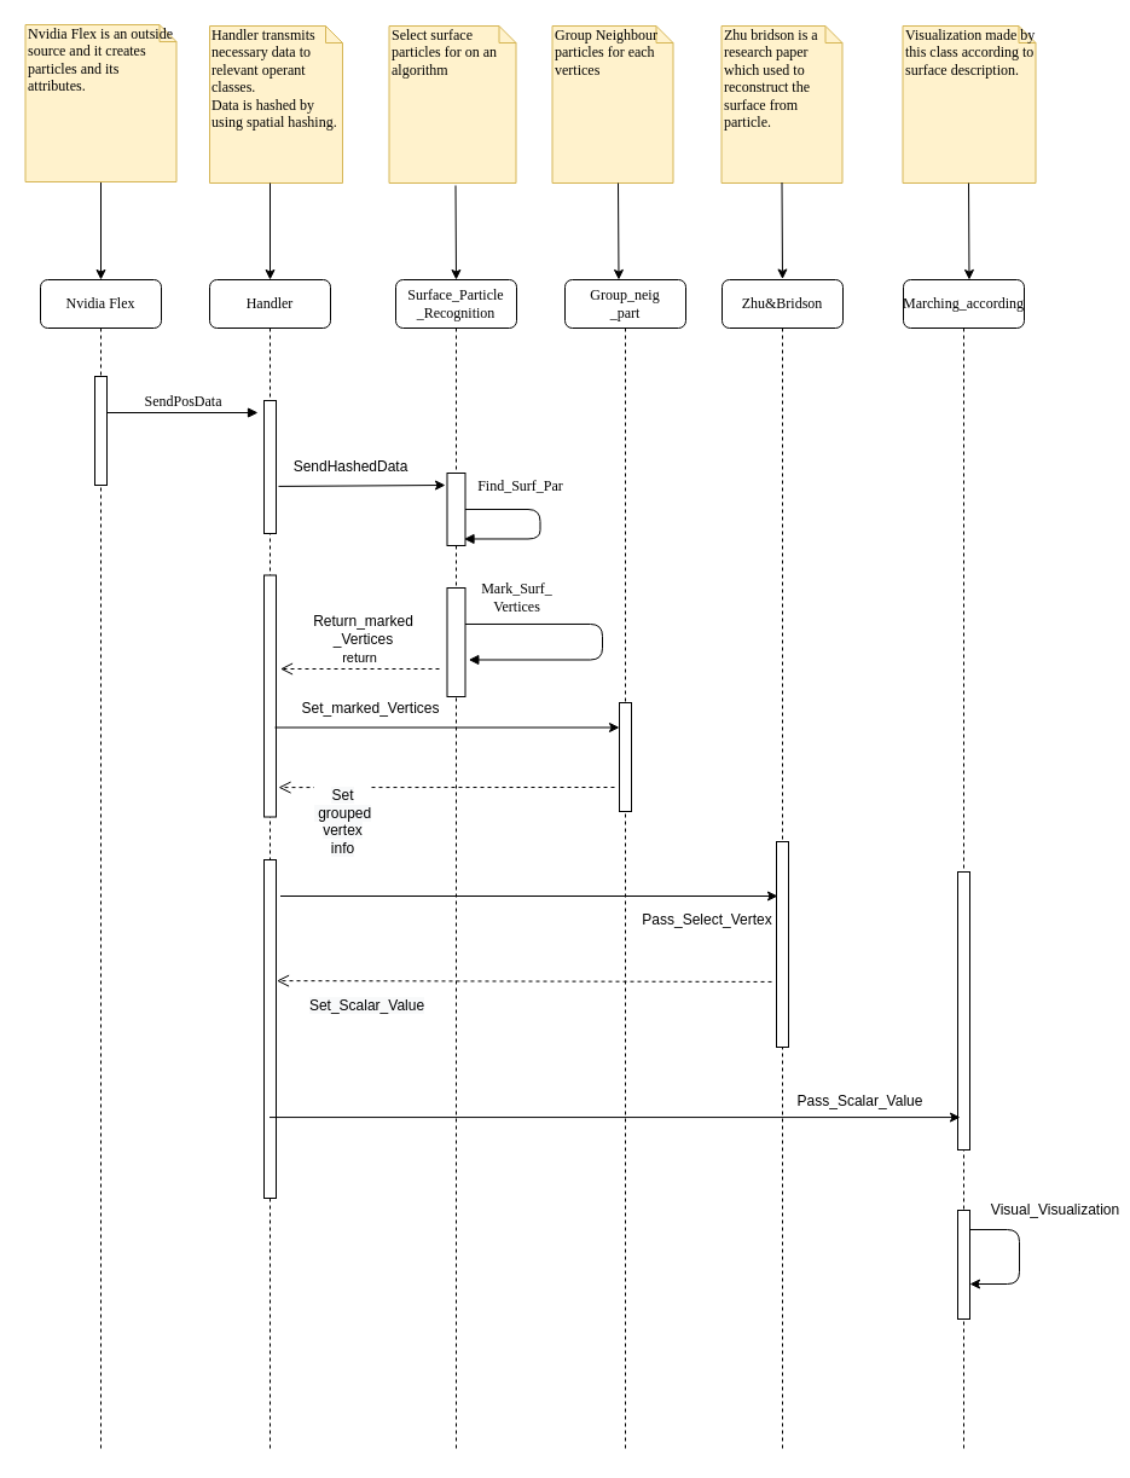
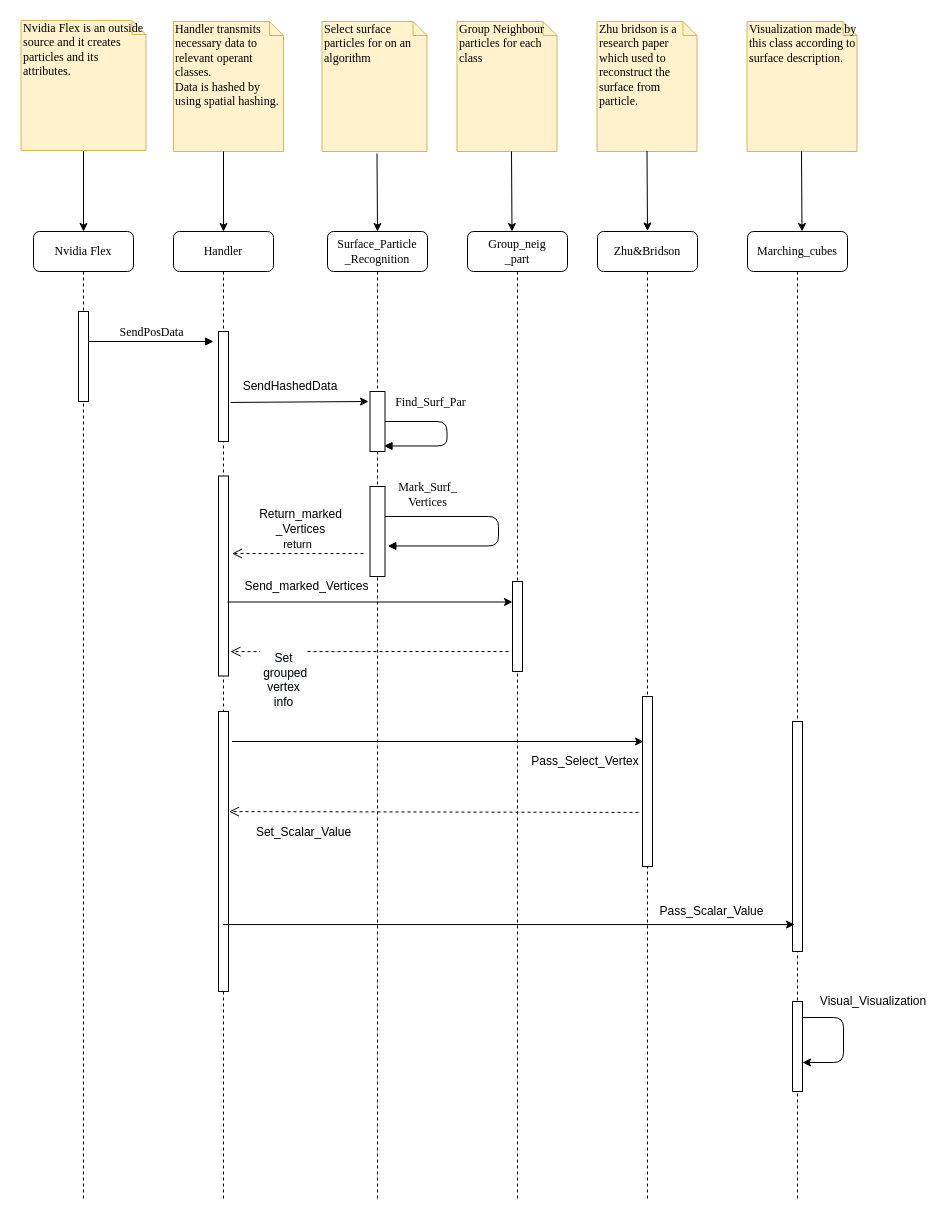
  <mxCell id="0" />
  <mxCell id="1" parent="0" />
  <mxCell id="2" value="Handler" style="shape=umlLifeline;perimeter=lifelinePerimeter;whiteSpace=wrap;html=1;container=1;collapsible=0;recursiveResize=0;outlineConnect=0;rounded=1;shadow=0;comic=0;labelBackgroundColor=none;strokeColor=#000000;strokeWidth=1;fillColor=#FFFFFF;fontFamily=Verdana;fontSize=12;fontColor=#000000;align=center;" parent="1" vertex="1"><mxGeometry x="173" y="231" width="100" height="970" as="geometry" /></mxCell>
  <mxCell id="3" value="" style="html=1;points=[];perimeter=orthogonalPerimeter;rounded=0;shadow=0;comic=0;labelBackgroundColor=none;strokeColor=#000000;strokeWidth=1;fillColor=#FFFFFF;fontFamily=Verdana;fontSize=12;fontColor=#000000;align=center;" parent="2" vertex="1"><mxGeometry x="45" y="100" width="10" height="110" as="geometry" /></mxCell>
  <mxCell id="4" value="" style="html=1;points=[];perimeter=orthogonalPerimeter;rounded=0;shadow=0;comic=0;labelBackgroundColor=none;strokeColor=#000000;strokeWidth=1;fillColor=#FFFFFF;fontFamily=Verdana;fontSize=12;fontColor=#000000;align=center;" parent="2" vertex="1"><mxGeometry x="45" y="244.5" width="10" height="200" as="geometry" /></mxCell>
  <mxCell id="5" value="" style="html=1;points=[];perimeter=orthogonalPerimeter;rounded=0;shadow=0;comic=0;labelBackgroundColor=none;strokeColor=#000000;strokeWidth=1;fillColor=#FFFFFF;fontFamily=Verdana;fontSize=12;fontColor=#000000;align=center;" vertex="1" parent="2"><mxGeometry x="45" y="480" width="10" height="280" as="geometry" /></mxCell>
  <mxCell id="6" value="Surface_Particle&lt;br&gt;_Recognition" style="shape=umlLifeline;perimeter=lifelinePerimeter;whiteSpace=wrap;html=1;container=1;collapsible=0;recursiveResize=0;outlineConnect=0;rounded=1;shadow=0;comic=0;labelBackgroundColor=none;strokeColor=#000000;strokeWidth=1;fillColor=#FFFFFF;fontFamily=Verdana;fontSize=12;fontColor=#000000;align=center;" parent="1" vertex="1"><mxGeometry x="327" y="231" width="100" height="970" as="geometry" /></mxCell>
  <mxCell id="7" value="" style="html=1;points=[];perimeter=orthogonalPerimeter;rounded=0;shadow=0;comic=0;labelBackgroundColor=none;strokeColor=#000000;strokeWidth=1;fillColor=#FFFFFF;fontFamily=Verdana;fontSize=12;fontColor=#000000;align=center;" parent="6" vertex="1"><mxGeometry x="42.5" y="160" width="15" height="60" as="geometry" /></mxCell>
  <mxCell id="8" value="Find_Surf_Par" style="html=1;verticalAlign=bottom;endArrow=block;labelBackgroundColor=none;fontFamily=Verdana;fontSize=12;edgeStyle=elbowEdgeStyle;elbow=vertical;entryX=0.933;entryY=0.908;entryDx=0;entryDy=0;entryPerimeter=0;" parent="6" source="7" target="7" edge="1"><mxGeometry x="-0.392" y="10" relative="1" as="geometry"><mxPoint x="109.5" y="60" as="sourcePoint" /><mxPoint x="109.5" y="220" as="targetPoint" /><Array as="points"><mxPoint x="119.5" y="190" /><mxPoint x="139.5" y="260" /></Array><mxPoint as="offset" /></mxGeometry></mxCell>
  <mxCell id="9" value="" style="html=1;points=[];perimeter=orthogonalPerimeter;rounded=0;shadow=0;comic=0;labelBackgroundColor=none;strokeColor=#000000;strokeWidth=1;fillColor=#FFFFFF;fontFamily=Verdana;fontSize=12;fontColor=#000000;align=center;" parent="6" vertex="1"><mxGeometry x="42.5" y="255" width="15" height="90" as="geometry" /></mxCell>
  <mxCell id="10" value="Mark_Surf_&lt;br&gt;Vertices" style="html=1;verticalAlign=bottom;endArrow=block;labelBackgroundColor=none;fontFamily=Verdana;fontSize=12;edgeStyle=elbowEdgeStyle;elbow=vertical;exitX=1;exitY=0.333;exitDx=0;exitDy=0;exitPerimeter=0;entryX=1.189;entryY=0.661;entryDx=0;entryDy=0;entryPerimeter=0;" parent="6" source="9" target="9" edge="1"><mxGeometry x="-0.667" y="5" relative="1" as="geometry"><mxPoint x="99" y="590" as="sourcePoint" /><mxPoint x="70" y="670" as="targetPoint" /><Array as="points"><mxPoint x="171" y="600" /><mxPoint x="191" y="670" /></Array><mxPoint as="offset" /></mxGeometry></mxCell>
  <mxCell id="11" value="Group_neig&lt;br&gt;_part" style="shape=umlLifeline;perimeter=lifelinePerimeter;whiteSpace=wrap;html=1;container=1;collapsible=0;recursiveResize=0;outlineConnect=0;rounded=1;shadow=0;comic=0;labelBackgroundColor=none;strokeColor=#000000;strokeWidth=1;fillColor=#FFFFFF;fontFamily=Verdana;fontSize=12;fontColor=#000000;align=center;" parent="1" vertex="1"><mxGeometry x="467" y="231" width="100" height="970" as="geometry" /></mxCell>
  <mxCell id="12" value="" style="html=1;points=[];perimeter=orthogonalPerimeter;rounded=0;shadow=0;comic=0;labelBackgroundColor=none;strokeColor=#000000;strokeWidth=1;fillColor=#FFFFFF;fontFamily=Verdana;fontSize=12;fontColor=#000000;align=center;" parent="11" vertex="1"><mxGeometry x="45" y="350" width="10" height="90" as="geometry" /></mxCell>
  <mxCell id="13" value="Zhu&amp;amp;Bridson" style="shape=umlLifeline;perimeter=lifelinePerimeter;whiteSpace=wrap;html=1;container=1;collapsible=0;recursiveResize=0;outlineConnect=0;rounded=1;shadow=0;comic=0;labelBackgroundColor=none;strokeColor=#000000;strokeWidth=1;fillColor=#FFFFFF;fontFamily=Verdana;fontSize=12;fontColor=#000000;align=center;" parent="1" vertex="1"><mxGeometry x="597" y="231" width="100" height="970" as="geometry" /></mxCell>
  <mxCell id="14" value="" style="html=1;points=[];perimeter=orthogonalPerimeter;rounded=0;shadow=0;comic=0;labelBackgroundColor=none;strokeColor=#000000;strokeWidth=1;fillColor=#FFFFFF;fontFamily=Verdana;fontSize=12;fontColor=#000000;align=center;" parent="13" vertex="1"><mxGeometry x="45" y="465" width="10" height="170" as="geometry" /></mxCell>
- <mxCell id="15" value="Marching_according" style="shape=umlLifeline;perimeter=lifelinePerimeter;whiteSpace=wrap;html=1;container=1;collapsible=0;recursiveResize=0;outlineConnect=0;rounded=1;shadow=0;comic=0;labelBackgroundColor=none;strokeColor=#000000;strokeWidth=1;fillColor=#FFFFFF;fontFamily=Verdana;fontSize=12;fontColor=#000000;align=center;" parent="1" vertex="1"><mxGeometry x="747" y="231" width="100" height="970" as="geometry" /></mxCell>
+ <mxCell id="15" value="Marching_cubes" style="shape=umlLifeline;perimeter=lifelinePerimeter;whiteSpace=wrap;html=1;container=1;collapsible=0;recursiveResize=0;outlineConnect=0;rounded=1;shadow=0;comic=0;labelBackgroundColor=none;strokeColor=#000000;strokeWidth=1;fillColor=#FFFFFF;fontFamily=Verdana;fontSize=12;fontColor=#000000;align=center;" parent="1" vertex="1"><mxGeometry x="747" y="231" width="100" height="970" as="geometry" /></mxCell>
  <mxCell id="16" value="" style="html=1;points=[];perimeter=orthogonalPerimeter;rounded=0;shadow=0;comic=0;labelBackgroundColor=none;strokeColor=#000000;strokeWidth=1;fillColor=#FFFFFF;fontFamily=Verdana;fontSize=12;fontColor=#000000;align=center;" parent="15" vertex="1"><mxGeometry x="45" y="490" width="10" height="230" as="geometry" /></mxCell>
  <mxCell id="17" value="Nvidia Flex" style="shape=umlLifeline;perimeter=lifelinePerimeter;whiteSpace=wrap;html=1;container=1;collapsible=0;recursiveResize=0;outlineConnect=0;rounded=1;shadow=0;comic=0;labelBackgroundColor=none;strokeColor=#000000;strokeWidth=1;fillColor=#FFFFFF;fontFamily=Verdana;fontSize=12;fontColor=#000000;align=center;" parent="1" vertex="1"><mxGeometry x="33" y="231" width="100" height="970" as="geometry" /></mxCell>
  <mxCell id="18" value="" style="html=1;points=[];perimeter=orthogonalPerimeter;rounded=0;shadow=0;comic=0;labelBackgroundColor=none;strokeColor=#000000;strokeWidth=1;fillColor=#FFFFFF;fontFamily=Verdana;fontSize=12;fontColor=#000000;align=center;" parent="17" vertex="1"><mxGeometry x="45" y="80" width="10" height="90" as="geometry" /></mxCell>
  <mxCell id="19" value="SendPosData" style="html=1;verticalAlign=bottom;endArrow=block;labelBackgroundColor=none;fontFamily=Verdana;fontSize=12;edgeStyle=elbowEdgeStyle;elbow=vertical;" parent="1" source="18" edge="1"><mxGeometry relative="1" as="geometry"><mxPoint x="153" y="341" as="sourcePoint" /><mxPoint x="213" y="341" as="targetPoint" /></mxGeometry></mxCell>
  <mxCell id="20" value="" style="edgeStyle=orthogonalEdgeStyle;rounded=0;orthogonalLoop=1;jettySize=auto;html=1;" parent="1" source="21" edge="1"><mxGeometry relative="1" as="geometry"><mxPoint x="83" y="231" as="targetPoint" /></mxGeometry></mxCell>
  <mxCell id="21" value="Nvidia Flex is an outside source and it creates particles and its attributes." style="shape=note;whiteSpace=wrap;html=1;size=14;verticalAlign=top;align=left;spacingTop=-6;rounded=0;shadow=0;comic=0;labelBackgroundColor=none;strokeColor=#d6b656;strokeWidth=1;fillColor=#fff2cc;fontFamily=Verdana;fontSize=12;" parent="1" vertex="1"><mxGeometry x="20.5" y="20" width="125" height="130" as="geometry" /></mxCell>
  <mxCell id="22" value="Handler transmits necessary data to relevant operant classes.&lt;br&gt;Data is hashed by using spatial hashing." style="shape=note;whiteSpace=wrap;html=1;size=14;verticalAlign=top;align=left;spacingTop=-6;rounded=0;shadow=0;comic=0;labelBackgroundColor=none;strokeColor=#d6b656;strokeWidth=1;fillColor=#fff2cc;fontFamily=Verdana;fontSize=12;" parent="1" vertex="1"><mxGeometry x="173" y="21" width="110" height="130" as="geometry" /></mxCell>
  <mxCell id="23" value="Select surface particles for on an algorithm" style="shape=note;whiteSpace=wrap;html=1;size=14;verticalAlign=top;align=left;spacingTop=-6;rounded=0;shadow=0;comic=0;labelBackgroundColor=none;strokeColor=#d6b656;strokeWidth=1;fillColor=#fff2cc;fontFamily=Verdana;fontSize=12;" parent="1" vertex="1"><mxGeometry x="321.5" y="21" width="105" height="130" as="geometry" /></mxCell>
- <mxCell id="24" value="Group Neighbour particles for each vertices" style="shape=note;whiteSpace=wrap;html=1;size=14;verticalAlign=top;align=left;spacingTop=-6;rounded=0;shadow=0;comic=0;labelBackgroundColor=none;strokeColor=#d6b656;strokeWidth=1;fillColor=#fff2cc;fontFamily=Verdana;fontSize=12;" parent="1" vertex="1"><mxGeometry x="456.5" y="21" width="100" height="130" as="geometry" /></mxCell>
+ <mxCell id="24" value="Group Neighbour particles for each class" style="shape=note;whiteSpace=wrap;html=1;size=14;verticalAlign=top;align=left;spacingTop=-6;rounded=0;shadow=0;comic=0;labelBackgroundColor=none;strokeColor=#d6b656;strokeWidth=1;fillColor=#fff2cc;fontFamily=Verdana;fontSize=12;" parent="1" vertex="1"><mxGeometry x="456.5" y="21" width="100" height="130" as="geometry" /></mxCell>
  <mxCell id="25" value="Zhu bridson is a research paper which used to reconstruct the surface from particle." style="shape=note;whiteSpace=wrap;html=1;size=14;verticalAlign=top;align=left;spacingTop=-6;rounded=0;shadow=0;comic=0;labelBackgroundColor=none;strokeColor=#d6b656;strokeWidth=1;fillColor=#fff2cc;fontFamily=Verdana;fontSize=12;" parent="1" vertex="1"><mxGeometry x="596.5" y="21" width="100" height="130" as="geometry" /></mxCell>
  <mxCell id="26" value="Visualization made by this class according to surface description." style="shape=note;whiteSpace=wrap;html=1;size=14;verticalAlign=top;align=left;spacingTop=-6;rounded=0;shadow=0;comic=0;labelBackgroundColor=none;strokeColor=#d6b656;strokeWidth=1;fillColor=#fff2cc;fontFamily=Verdana;fontSize=12;" parent="1" vertex="1"><mxGeometry x="746.5" y="21" width="110" height="130" as="geometry" /></mxCell>
  <mxCell id="27" value="" style="edgeStyle=orthogonalEdgeStyle;rounded=0;orthogonalLoop=1;jettySize=auto;html=1;" parent="1" edge="1"><mxGeometry relative="1" as="geometry"><mxPoint x="223" as="sourcePoint" y="151" /><mxPoint x="223" y="231" as="targetPoint" /></mxGeometry></mxCell>
  <mxCell id="28" value="SendHashedData" style="text;html=1;strokeColor=none;fillColor=none;align=center;verticalAlign=middle;whiteSpace=wrap;rounded=0;shadow=0;comic=0;" parent="1" vertex="1"><mxGeometry x="243" y="381" width="94" height="10" as="geometry" /></mxCell>
  <mxCell id="29" value="" style="endArrow=classic;html=1;entryX=0.5;entryY=0;entryDx=0;entryDy=0;entryPerimeter=0;" parent="1" target="6" edge="1"><mxGeometry width="50" height="50" relative="1" as="geometry"><mxPoint x="376.5" y="153" as="sourcePoint" /><mxPoint x="376.5" y="211" as="targetPoint" /></mxGeometry></mxCell>
  <mxCell id="30" value="" style="endArrow=classic;html=1;exitX=1.2;exitY=0.645;exitDx=0;exitDy=0;exitPerimeter=0;" parent="1" source="3" edge="1"><mxGeometry width="50" height="50" relative="1" as="geometry"><mxPoint x="232.9" y="421" as="sourcePoint" /><mxPoint x="368" y="401" as="targetPoint" /></mxGeometry></mxCell>
  <mxCell id="31" value="Return_marked&lt;br&gt;_Vertices" style="text;html=1;strokeColor=none;fillColor=none;align=center;verticalAlign=middle;whiteSpace=wrap;rounded=0;shadow=0;comic=0;" parent="1" vertex="1"><mxGeometry x="231.5" y="511" width="137" height="20" as="geometry" /></mxCell>
  <mxCell id="32" value="" style="endArrow=classic;html=1;exitX=0.9;exitY=0.63;exitDx=0;exitDy=0;exitPerimeter=0;" parent="1" source="4" target="12" edge="1"><mxGeometry width="50" height="50" relative="1" as="geometry"><mxPoint x="23" y="911" as="sourcePoint" /><mxPoint x="73" y="861" as="targetPoint" /></mxGeometry></mxCell>
- <mxCell id="33" value="Set_marked_Vertices" style="text;html=1;strokeColor=none;fillColor=none;align=center;verticalAlign=middle;whiteSpace=wrap;rounded=0;shadow=0;comic=0;" parent="1" vertex="1"><mxGeometry x="243" y="575.5" width="127" height="20" as="geometry" /></mxCell>
+ <mxCell id="33" value="Send_marked_Vertices" style="text;html=1;strokeColor=none;fillColor=none;align=center;verticalAlign=middle;whiteSpace=wrap;rounded=0;shadow=0;comic=0;" parent="1" vertex="1"><mxGeometry x="243" y="575.5" width="127" height="20" as="geometry" /></mxCell>
  <mxCell id="34" value="" style="endArrow=classic;html=1;" parent="1" edge="1"><mxGeometry width="50" height="50" relative="1" as="geometry"><mxPoint x="511" as="sourcePoint" y="151" /><mxPoint x="511.5" y="231" as="targetPoint" /></mxGeometry></mxCell>
  <mxCell id="35" value="" style="endArrow=classic;html=1;" parent="1" edge="1"><mxGeometry width="50" height="50" relative="1" as="geometry"><mxPoint x="801" as="sourcePoint" y="151" /><mxPoint x="801.5" y="231" as="targetPoint" /></mxGeometry></mxCell>
  <mxCell id="36" value="" style="endArrow=classic;html=1;" parent="1" edge="1"><mxGeometry width="50" height="50" relative="1" as="geometry"><mxPoint x="646.5" y="150.5" as="sourcePoint" /><mxPoint x="647" y="230.5" as="targetPoint" /></mxGeometry></mxCell>
  <mxCell id="37" value="return" style="html=1;verticalAlign=bottom;endArrow=open;dashed=1;endSize=8;" edge="1" parent="1"><mxGeometry relative="1" as="geometry"><mxPoint x="363" y="553" as="sourcePoint" /><mxPoint x="231.5" y="553" as="targetPoint" /></mxGeometry></mxCell>
  <mxCell id="38" value="&lt;span style=&quot;font-size: 12px ; white-space: normal ; background-color: rgb(248 , 249 , 250)&quot;&gt;Set&lt;br&gt;&amp;nbsp;grouped vertex info&lt;/span&gt;" style="html=1;verticalAlign=bottom;endArrow=open;dashed=1;endSize=8;entryX=1.2;entryY=0.878;entryDx=0;entryDy=0;entryPerimeter=0;" edge="1" parent="1" target="4"><mxGeometry x="0.619" y="60" relative="1" as="geometry"><mxPoint x="508" y="651" as="sourcePoint" /><mxPoint x="376.5" y="651" as="targetPoint" /><mxPoint as="offset" /></mxGeometry></mxCell>
  <mxCell id="39" value="" style="endArrow=classic;html=1;exitX=0.9;exitY=0.63;exitDx=0;exitDy=0;exitPerimeter=0;" edge="1" parent="1"><mxGeometry width="50" height="50" relative="1" as="geometry"><mxPoint x="231.5" y="741" as="sourcePoint" /><mxPoint x="643" y="741" as="targetPoint" /></mxGeometry></mxCell>
  <mxCell id="40" value="Pass_Select_Vertex" style="text;html=1;strokeColor=none;fillColor=none;align=center;verticalAlign=middle;whiteSpace=wrap;rounded=0;shadow=0;comic=0;" vertex="1" parent="1"><mxGeometry x="523" y="751" width="124" height="20" as="geometry" /></mxCell>
  <mxCell id="41" value="&lt;span style=&quot;font-size: 12px ; white-space: normal ; background-color: rgb(248 , 249 , 250)&quot;&gt;Set_Scalar_Value&lt;/span&gt;" style="html=1;verticalAlign=bottom;endArrow=open;dashed=1;endSize=8;entryX=1.2;entryY=0.878;entryDx=0;entryDy=0;entryPerimeter=0;exitX=-0.4;exitY=0.682;exitDx=0;exitDy=0;exitPerimeter=0;" edge="1" parent="1" source="14"><mxGeometry x="0.636" y="30" relative="1" as="geometry"><mxPoint x="506.5" y="811" as="sourcePoint" /><mxPoint x="228.5" y="811.1" as="targetPoint" /><mxPoint as="offset" /></mxGeometry></mxCell>
  <mxCell id="42" value="" style="endArrow=classic;html=1;entryX=0.2;entryY=0.883;entryDx=0;entryDy=0;entryPerimeter=0;" edge="1" parent="1" source="2" target="16"><mxGeometry width="50" height="50" relative="1" as="geometry"><mxPoint x="406.5" y="951" as="sourcePoint" /><mxPoint x="456.5" y="901" as="targetPoint" /></mxGeometry></mxCell>
  <mxCell id="43" value="Pass_Scalar_Value" style="text;html=1;strokeColor=none;fillColor=none;align=center;verticalAlign=middle;whiteSpace=wrap;rounded=0;shadow=0;comic=0;" vertex="1" parent="1"><mxGeometry x="653" y="901" width="117" height="20" as="geometry" /></mxCell>
  <mxCell id="44" value="" style="endArrow=classic;html=1;" edge="1" parent="1"><mxGeometry width="50" height="50" relative="1" as="geometry"><mxPoint x="802" y="1017" as="sourcePoint" /><mxPoint x="802" y="1062" as="targetPoint" /><Array as="points"><mxPoint x="843" y="1017" /><mxPoint x="843" y="1062" /></Array></mxGeometry></mxCell>
  <mxCell id="45" value="" style="html=1;points=[];perimeter=orthogonalPerimeter;rounded=0;shadow=0;comic=0;labelBackgroundColor=none;strokeColor=#000000;strokeWidth=1;fillColor=#FFFFFF;fontFamily=Verdana;fontSize=12;fontColor=#000000;align=center;" vertex="1" parent="1"><mxGeometry x="792" y="1001" width="10" height="90" as="geometry" /></mxCell>
  <mxCell id="46" value="Visual_Visualization" style="text;html=1;strokeColor=none;fillColor=none;align=center;verticalAlign=middle;whiteSpace=wrap;rounded=0;" vertex="1" parent="1"><mxGeometry x="833" y="991" width="80" height="20" as="geometry" /></mxCell>
